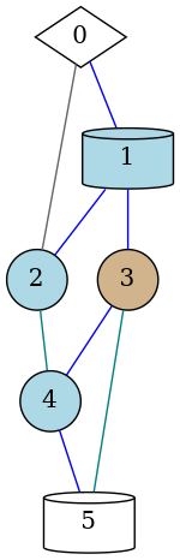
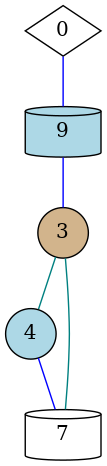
  graph {
    fontname="DejaVu Serif"
    node [fillcolor=lightblue fontname="DejaVu Serif" shape=circle style=filled]
    edge [color=blue fontname="DejaVu Serif"]
    0 [fillcolor=white shape=diamond]
-   1 [shape=cylinder]
-   2
+   1 [shape=cylinder label=9]
    3 [fillcolor=tan]
    4
-   5 [fillcolor=white shape=cylinder]
+   5 [fillcolor=white shape=cylinder label=7]
    0 -- 1
-   0 -- 2 [color=gray40]
-   1 -- 2
    1 -- 3
-   2 -- 4 [color=teal]
-   3 -- 4
+   3 -- 4 [color=teal]
    3 -- 5 [color=teal]
    4 -- 5
  }
